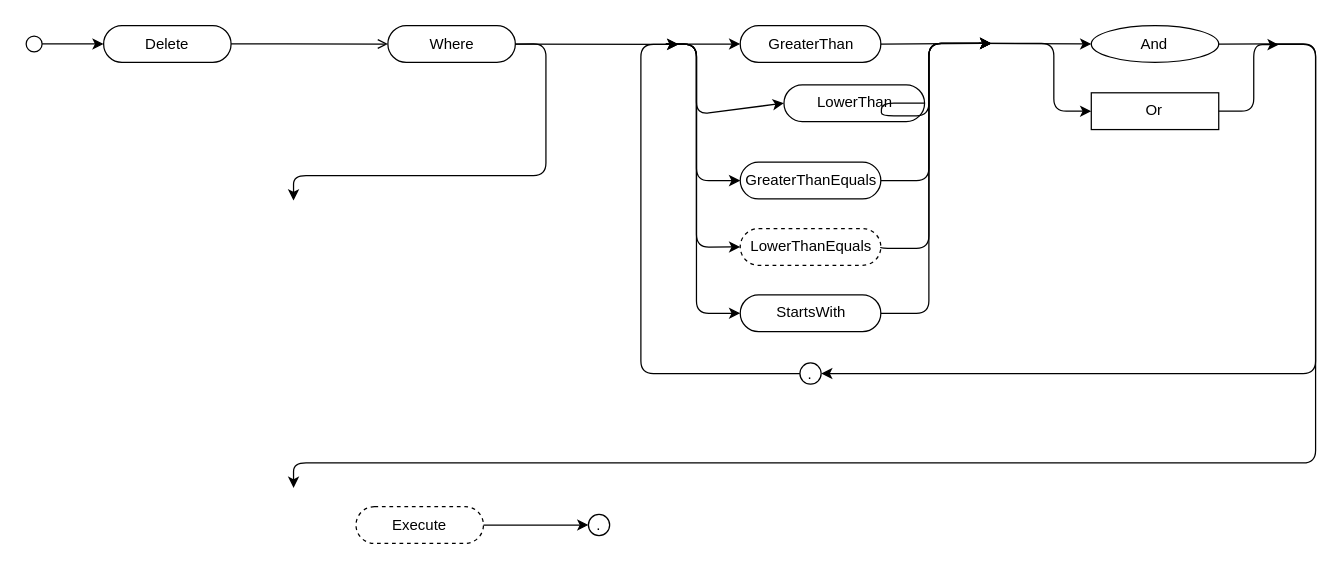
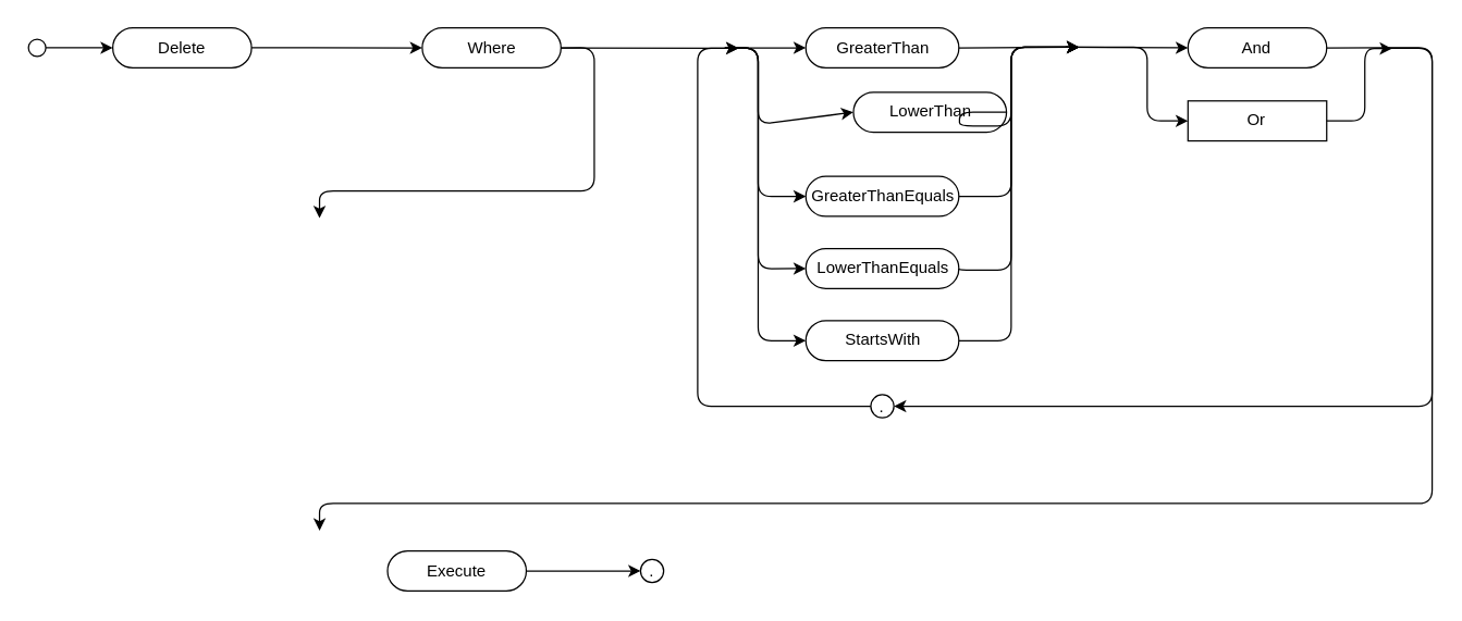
  <mxCell id="0" />
  <mxCell id="1" parent="0" />
- <mxCell id="2" value="And" style="ellipse;whiteSpace=wrap;html=1;absoluteArcSize=1;imageWidth=24;arcSize=30;" parent="1" vertex="1"><mxGeometry x="872.477" y="20.001" width="102.005" height="29.429" as="geometry" /></mxCell>
+ <mxCell id="2" value="And" style="rounded=1;whiteSpace=wrap;html=1;absoluteArcSize=1;imageWidth=24;arcSize=30;" parent="1" vertex="1"><mxGeometry x="872.477" y="20.001" width="102.005" height="29.429" as="geometry" /></mxCell>
  <mxCell id="3" value="Or" style="whiteSpace=wrap;html=1;absoluteArcSize=1;imageWidth=24;arcSize=30;rounded=0;" parent="1" vertex="1"><mxGeometry x="872.477" y="73.765" width="102.005" height="29.429" as="geometry" /></mxCell>
  <mxCell id="4" value="Where" style="rounded=1;whiteSpace=wrap;html=1;absoluteArcSize=1;imageWidth=24;arcSize=30;" parent="1" vertex="1"><mxGeometry x="309.514" y="20.002" width="102.005" height="29.429" as="geometry" /></mxCell>
  <mxCell id="5" value="" style="ellipse;whiteSpace=wrap;html=1;aspect=fixed;" parent="1" vertex="1"><mxGeometry x="20" y="28.337" width="12.751" height="12.751" as="geometry" /></mxCell>
- <mxCell id="6" style="edgeStyle=elbowEdgeStyle;rounded=1;orthogonalLoop=1;jettySize=auto;html=1;exitX=1;exitY=0.5;exitDx=0;exitDy=0;entryX=0;entryY=0.5;entryDx=0;entryDy=0;endArrow=open;" parent="1" source="7" target="4" edge="1"><mxGeometry x="24" y="100" as="geometry"><mxPoint x="260.513" y="-20.571" as="targetPoint" /><Array as="points"><mxPoint x="218.01" y="48.095" /></Array></mxGeometry></mxCell>
+ <mxCell id="6" style="edgeStyle=elbowEdgeStyle;rounded=1;orthogonalLoop=1;jettySize=auto;html=1;exitX=1;exitY=0.5;exitDx=0;exitDy=0;entryX=0;entryY=0.5;entryDx=0;entryDy=0;" parent="1" source="7" target="4" edge="1"><mxGeometry x="24" y="100" as="geometry"><mxPoint x="260.513" y="-20.571" as="targetPoint" /><Array as="points"><mxPoint x="218.01" y="48.095" /></Array></mxGeometry></mxCell>
  <mxCell id="7" value="Delete" style="rounded=1;whiteSpace=wrap;html=1;absoluteArcSize=1;imageWidth=24;arcSize=30;" parent="1" vertex="1"><mxGeometry x="82.003" y="20" width="102.005" height="29.429" as="geometry" /></mxCell>
  <mxCell id="8" value="." style="ellipse;whiteSpace=wrap;html=1;aspect=fixed;" parent="1" vertex="1"><mxGeometry x="639.279" y="290" width="17.001" height="17.001" as="geometry" /></mxCell>
- <mxCell id="9" value="Execute" style="rounded=1;whiteSpace=wrap;html=1;absoluteArcSize=1;imageWidth=24;arcSize=30;dashed=1;" parent="1" vertex="1"><mxGeometry x="284.002" y="405.001" width="102.005" height="29.429" as="geometry" /></mxCell>
+ <mxCell id="9" value="Execute" style="rounded=1;whiteSpace=wrap;html=1;absoluteArcSize=1;imageWidth=24;arcSize=30;" parent="1" vertex="1"><mxGeometry x="284.002" y="405.001" width="102.005" height="29.429" as="geometry" /></mxCell>
  <mxCell id="10" value="" style="endArrow=classic;html=1;exitX=1;exitY=0.5;exitDx=0;exitDy=0;entryX=0;entryY=0.5;entryDx=0;entryDy=0;" parent="1" source="5" target="7" edge="1"><mxGeometry x="24" y="170" width="50" height="50" as="geometry"><mxPoint x="201.01" y="216.19" as="sourcePoint" /><mxPoint x="243.512" y="167.143" as="targetPoint" /></mxGeometry></mxCell>
  <mxCell id="11" value="" style="endArrow=classic;html=1;exitX=1;exitY=0.5;exitDx=0;exitDy=0;entryX=0;entryY=0.5;entryDx=0;entryDy=0;" parent="1" target="12" edge="1"><mxGeometry x="176.48" y="3.24" width="50" height="50" as="geometry"><mxPoint x="531.999" y="34.716" as="sourcePoint" /><mxPoint x="625.504" y="29.811" as="targetPoint" /></mxGeometry></mxCell>
  <mxCell id="12" value="GreaterThan" style="rounded=1;whiteSpace=wrap;html=1;absoluteArcSize=1;imageWidth=24;arcSize=30;" parent="1" vertex="1"><mxGeometry x="591.506" y="20.004" width="112.541" height="29.424" as="geometry" /></mxCell>
  <mxCell id="13" value="LowerThan" style="rounded=1;whiteSpace=wrap;html=1;absoluteArcSize=1;imageWidth=24;arcSize=30;" parent="1" vertex="1"><mxGeometry x="626.506" y="67.368" width="112.541" height="29.424" as="geometry" /></mxCell>
  <mxCell id="14" value="GreaterThanEquals" style="rounded=1;whiteSpace=wrap;html=1;absoluteArcSize=1;imageWidth=24;arcSize=30;" parent="1" vertex="1"><mxGeometry x="591.506" y="129.322" width="112.541" height="29.424" as="geometry" /></mxCell>
- <mxCell id="15" value="LowerThanEquals" style="rounded=1;whiteSpace=wrap;html=1;absoluteArcSize=1;imageWidth=24;arcSize=30;dashed=1;" parent="1" vertex="1"><mxGeometry x="591.506" y="182.415" width="112.541" height="29.424" as="geometry" /></mxCell>
+ <mxCell id="15" value="LowerThanEquals" style="rounded=1;whiteSpace=wrap;html=1;absoluteArcSize=1;imageWidth=24;arcSize=30;" parent="1" vertex="1"><mxGeometry x="591.506" y="182.415" width="112.541" height="29.424" as="geometry" /></mxCell>
  <mxCell id="16" value="StartsWith" style="rounded=1;whiteSpace=wrap;html=1;absoluteArcSize=1;imageWidth=24;arcSize=30;" parent="1" vertex="1"><mxGeometry x="591.506" y="235.508" width="112.541" height="29.424" as="geometry" /></mxCell>
  <mxCell id="17" value="" style="endArrow=classic;html=1;exitX=1;exitY=0.5;exitDx=0;exitDy=0;entryX=0;entryY=0.5;entryDx=0;entryDy=0;" parent="1" target="13" edge="1"><mxGeometry x="176.48" y="3.24" width="50" height="50" as="geometry"><mxPoint x="531.999" y="34.716" as="sourcePoint" /><mxPoint x="567.021" y="214.271" as="targetPoint" /><Array as="points"><mxPoint x="556.48" y="34.817" /><mxPoint x="556.48" y="91.096" /></Array></mxGeometry></mxCell>
  <mxCell id="18" value="" style="endArrow=classic;html=1;exitX=1;exitY=0.5;exitDx=0;exitDy=0;entryX=0;entryY=0.5;entryDx=0;entryDy=0;" parent="1" target="14" edge="1"><mxGeometry x="176.48" y="3.24" width="50" height="50" as="geometry"><mxPoint x="531.999" y="34.716" as="sourcePoint" /><mxPoint x="602.047" y="101.698" as="targetPoint" /><Array as="points"><mxPoint x="556.48" y="34.817" /><mxPoint x="556.48" y="144.188" /></Array></mxGeometry></mxCell>
  <mxCell id="19" value="" style="endArrow=classic;html=1;exitX=1;exitY=0.5;exitDx=0;exitDy=0;entryX=0;entryY=0.5;entryDx=0;entryDy=0;" parent="1" target="15" edge="1"><mxGeometry x="176.48" y="3.24" width="50" height="50" as="geometry"><mxPoint x="531.999" y="34.716" as="sourcePoint" /><mxPoint x="567.021" y="214.271" as="targetPoint" /><Array as="points"><mxPoint x="556.48" y="34.817" /><mxPoint x="556.48" y="197.281" /></Array></mxGeometry></mxCell>
  <mxCell id="20" value="" style="endArrow=classic;html=1;exitX=1;exitY=0.5;exitDx=0;exitDy=0;entryX=0;entryY=0.5;entryDx=0;entryDy=0;" parent="1" target="16" edge="1"><mxGeometry x="176.48" y="3.24" width="50" height="50" as="geometry"><mxPoint x="531.999" y="34.716" as="sourcePoint" /><mxPoint x="567.021" y="214.271" as="targetPoint" /><Array as="points"><mxPoint x="556.48" y="34.817" /><mxPoint x="556.48" y="250.374" /></Array></mxGeometry></mxCell>
  <mxCell id="21" value="" style="endArrow=classic;html=1;exitX=1;exitY=0.5;exitDx=0;exitDy=0;" parent="1" source="12" edge="1"><mxGeometry width="50" height="50" relative="1" as="geometry"><mxPoint x="762.48" y="143.24" as="sourcePoint" /><mxPoint x="792.48" y="34.24" as="targetPoint" /></mxGeometry></mxCell>
  <mxCell id="22" value="" style="edgeStyle=segmentEdgeStyle;endArrow=classic;html=1;exitX=1;exitY=0.5;exitDx=0;exitDy=0;" parent="1" source="13" edge="1"><mxGeometry width="50" height="50" relative="1" as="geometry"><mxPoint x="752.48" y="113.24" as="sourcePoint" /><mxPoint x="792.48" y="34.24" as="targetPoint" /><Array as="points"><mxPoint x="704.48" y="92.24" /><mxPoint x="742.48" y="92.24" /><mxPoint x="742.48" y="34.24" /></Array></mxGeometry></mxCell>
  <mxCell id="23" value="" style="edgeStyle=segmentEdgeStyle;endArrow=classic;html=1;exitX=1;exitY=0.5;exitDx=0;exitDy=0;" parent="1" source="14" edge="1"><mxGeometry width="50" height="50" relative="1" as="geometry"><mxPoint x="722.48" y="154.24" as="sourcePoint" /><mxPoint x="792.48" y="34.24" as="targetPoint" /><Array as="points"><mxPoint x="742.48" y="144.24" /><mxPoint x="742.48" y="34.24" /></Array></mxGeometry></mxCell>
  <mxCell id="24" value="" style="edgeStyle=segmentEdgeStyle;endArrow=classic;html=1;exitX=1;exitY=0.5;exitDx=0;exitDy=0;" parent="1" source="15" edge="1"><mxGeometry width="50" height="50" relative="1" as="geometry"><mxPoint x="752.48" y="213.24" as="sourcePoint" /><mxPoint x="792.48" y="34.24" as="targetPoint" /><Array as="points"><mxPoint x="704.48" y="198.24" /><mxPoint x="742.48" y="198.24" /><mxPoint x="742.48" y="34.24" /></Array></mxGeometry></mxCell>
  <mxCell id="25" value="" style="edgeStyle=segmentEdgeStyle;endArrow=classic;html=1;exitX=1;exitY=0.5;exitDx=0;exitDy=0;" parent="1" source="16" edge="1"><mxGeometry width="50" height="50" relative="1" as="geometry"><mxPoint x="762.48" y="144.24" as="sourcePoint" /><mxPoint x="792.48" y="34.24" as="targetPoint" /><Array as="points"><mxPoint x="742.48" y="250.24" /><mxPoint x="742.48" y="34.24" /></Array></mxGeometry></mxCell>
  <mxCell id="26" value="" style="edgeStyle=segmentEdgeStyle;endArrow=classic;html=1;entryX=0;entryY=0.5;entryDx=0;entryDy=0;" parent="1" target="3" edge="1"><mxGeometry width="50" height="50" relative="1" as="geometry"><mxPoint x="782.48" y="34.24" as="sourcePoint" /><mxPoint x="842.48" y="113.24" as="targetPoint" /><Array as="points"><mxPoint x="842.48" y="34.24" /><mxPoint x="842.48" y="88.24" /></Array></mxGeometry></mxCell>
  <mxCell id="27" value="" style="endArrow=classic;html=1;entryX=0;entryY=0.5;entryDx=0;entryDy=0;" parent="1" target="2" edge="1"><mxGeometry width="50" height="50" relative="1" as="geometry"><mxPoint x="782.48" y="34.24" as="sourcePoint" /><mxPoint x="842.48" y="13.24" as="targetPoint" /></mxGeometry></mxCell>
  <mxCell id="28" value="" style="edgeStyle=segmentEdgeStyle;endArrow=classic;html=1;exitX=1;exitY=0.5;exitDx=0;exitDy=0;" parent="1" source="2" edge="1"><mxGeometry width="50" height="50" relative="1" as="geometry"><mxPoint x="1010" y="20" as="sourcePoint" /><mxPoint x="234" y="390" as="targetPoint" /><Array as="points"><mxPoint x="1052" y="35" /><mxPoint x="1052" y="370" /><mxPoint x="234" y="370" /></Array></mxGeometry></mxCell>
  <mxCell id="29" value="" style="edgeStyle=segmentEdgeStyle;endArrow=classic;html=1;exitX=1;exitY=0.5;exitDx=0;exitDy=0;" parent="1" source="3" edge="1"><mxGeometry width="50" height="50" relative="1" as="geometry"><mxPoint x="992.48" y="113.24" as="sourcePoint" /><mxPoint x="1022.48" y="35.24" as="targetPoint" /><Array as="points"><mxPoint x="974.48" y="89.24" /><mxPoint x="1002.48" y="89.24" /><mxPoint x="1002.48" y="35.24" /></Array></mxGeometry></mxCell>
  <mxCell id="30" value="" style="edgeStyle=segmentEdgeStyle;endArrow=classic;html=1;exitX=0;exitY=0.5;exitDx=0;exitDy=0;" parent="1" source="8" edge="1"><mxGeometry width="50" height="50" relative="1" as="geometry"><mxPoint x="639.279" y="293.5" as="sourcePoint" /><mxPoint x="542" y="35" as="targetPoint" /><Array as="points"><mxPoint x="512" y="298" /><mxPoint x="512" y="35" /></Array></mxGeometry></mxCell>
  <mxCell id="31" value="" style="edgeStyle=segmentEdgeStyle;endArrow=classic;html=1;entryX=1;entryY=0.5;entryDx=0;entryDy=0;" parent="1" edge="1"><mxGeometry width="50" height="50" relative="1" as="geometry"><mxPoint x="1020" y="35" as="sourcePoint" /><mxPoint x="656.28" y="298.5" as="targetPoint" /><Array as="points"><mxPoint x="1052" y="35" /><mxPoint x="1052" y="299" /></Array></mxGeometry></mxCell>
  <mxCell id="32" value="" style="endArrow=classic;html=1;exitX=1;exitY=0.5;exitDx=0;exitDy=0;" parent="1" source="4" edge="1"><mxGeometry width="50" height="50" relative="1" as="geometry"><mxPoint x="632" y="240" as="sourcePoint" /><mxPoint x="542" y="35" as="targetPoint" /></mxGeometry></mxCell>
  <mxCell id="33" value="" style="edgeStyle=segmentEdgeStyle;endArrow=classic;html=1;exitX=1;exitY=0.5;exitDx=0;exitDy=0;" parent="1" source="4" edge="1"><mxGeometry width="50" height="50" relative="1" as="geometry"><mxPoint x="460" y="70" as="sourcePoint" /><mxPoint x="234" y="160" as="targetPoint" /><Array as="points"><mxPoint x="436" y="35" /><mxPoint x="436" y="140" /><mxPoint x="234" y="140" /></Array></mxGeometry></mxCell>
  <mxCell id="34" value="." style="ellipse;whiteSpace=wrap;html=1;aspect=fixed;" parent="1" vertex="1"><mxGeometry x="470.004" y="411.216" width="17.001" height="17.001" as="geometry" /></mxCell>
  <mxCell id="35" value="" style="endArrow=classic;html=1;exitX=1;exitY=0.5;exitDx=0;exitDy=0;" edge="1" parent="1" source="9" target="34"><mxGeometry x="55.99" y="69.43" width="50" height="50" as="geometry"><mxPoint x="386.007" y="419.716" as="sourcePoint" /><mxPoint x="505.014" y="419.716" as="targetPoint" /><Array as="points" /></mxGeometry></mxCell>
